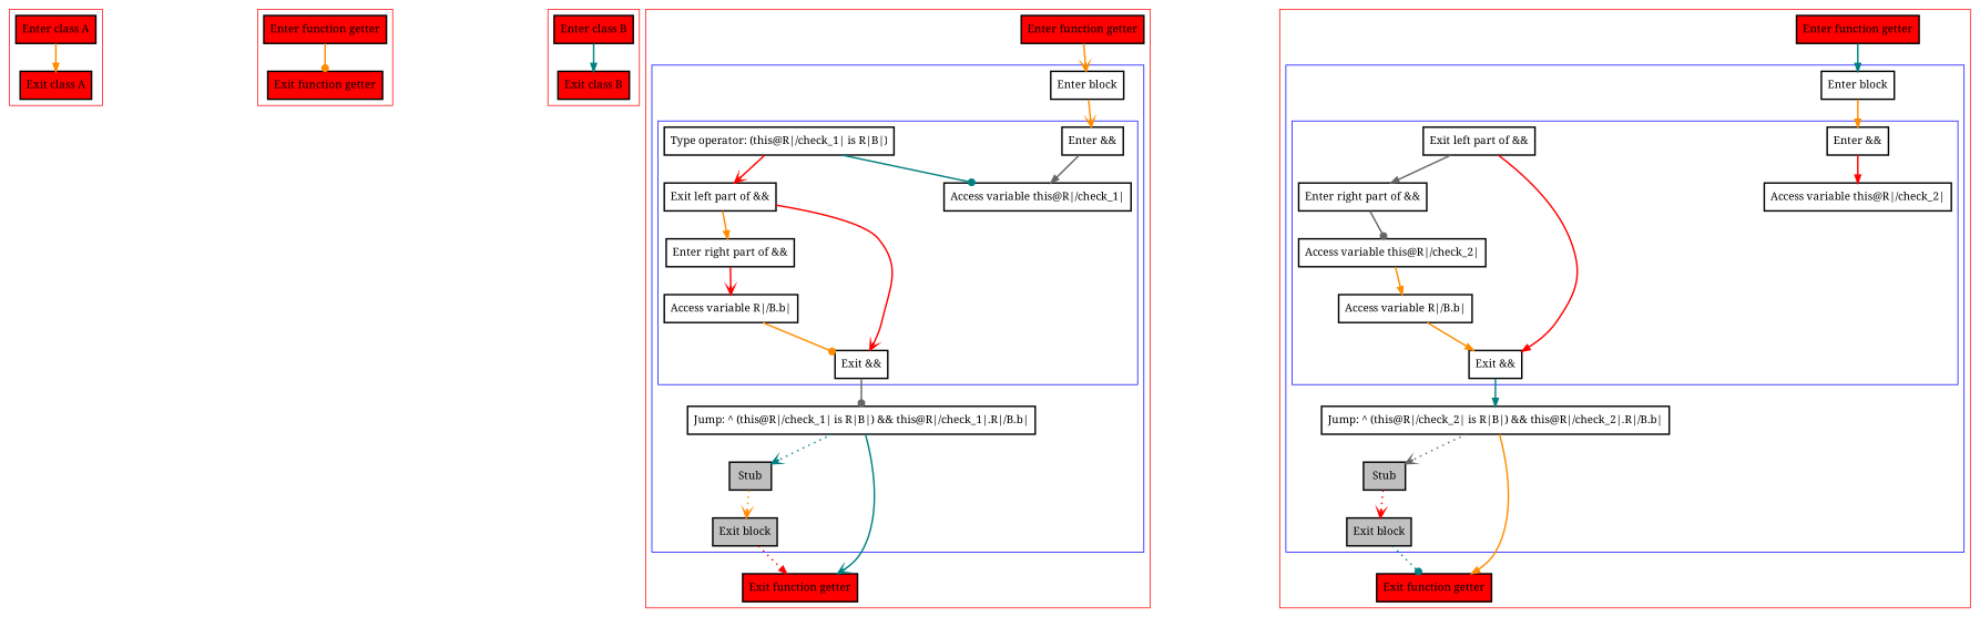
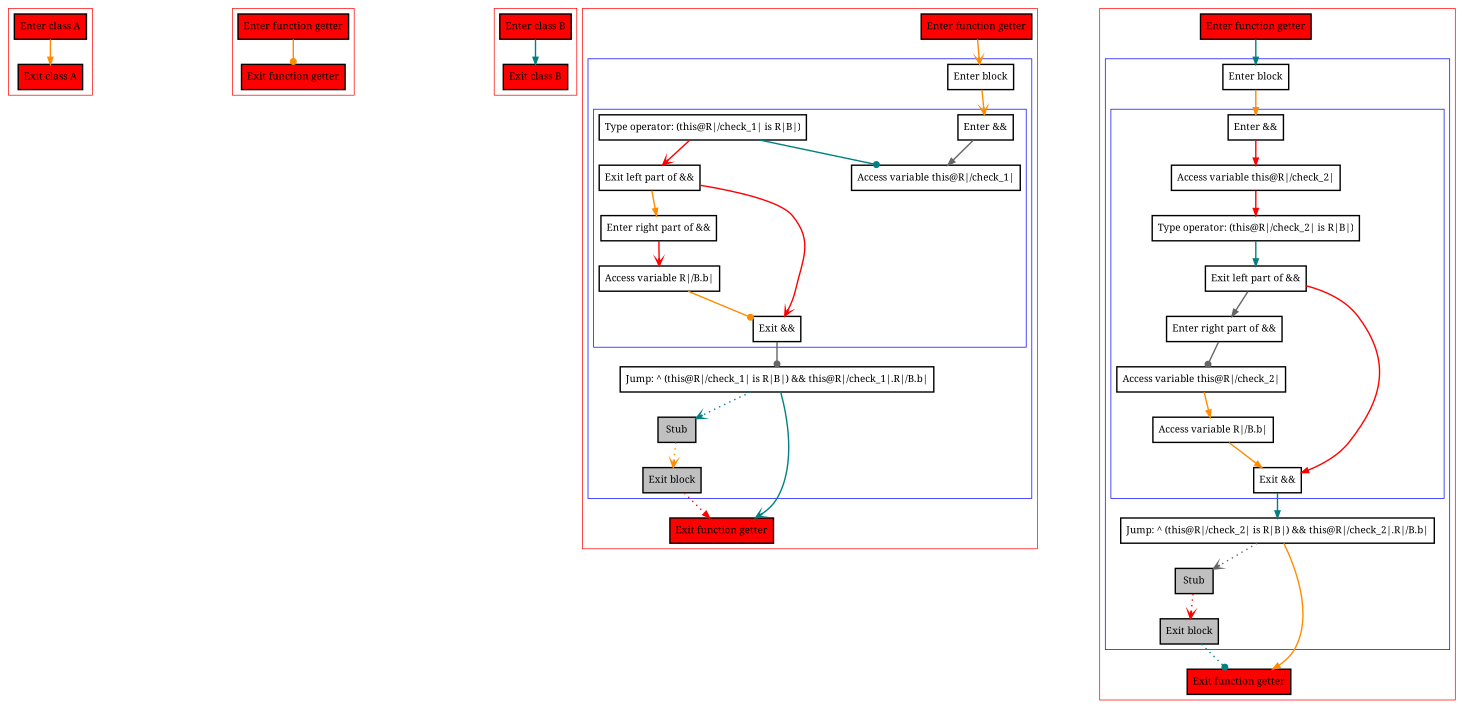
  digraph {
    fontname="Noto Serif"
    nodesep=3
    node [fontname="Noto Serif" penwidth=2 shape=box]
    edge [arrowhead=normal color=darkorange fontname="Noto Serif" penwidth=2]
    n1 [fillcolor=red label="Enter class A" style=filled]
    n2 [fillcolor=red label="Exit class A" style=filled]
    n3 [fillcolor=red label="Enter function getter" style=filled]
    n4 [fillcolor=red label="Exit function getter" style=filled]
    n5 [fillcolor=red label="Enter class B" style=filled]
    n6 [fillcolor=red label="Exit class B" style=filled]
    n7 [label="Enter &&"]
    n8 [label="Access variable this@R|/check_1|"]
    n9 [label="Type operator: (this@R|/check_1| is R|B|)"]
    n10 [label="Exit left part of &&"]
    n11 [label="Enter right part of &&"]
    n12 [label="Access variable R|/B.b|"]
    n13 [label="Exit &&"]
    n14 [label="Enter block"]
    n15 [label="Jump: ^ (this@R|/check_1| is R|B|) && this@R|/check_1|.R|/B.b|"]
    n16 [fillcolor=gray label=Stub style=filled]
    n17 [fillcolor=gray label="Exit block" style=filled]
    n18 [fillcolor=red label="Enter function getter" style=filled]
    n19 [fillcolor=red label="Exit function getter" style=filled]
    n20 [label="Enter &&"]
    n21 [label="Access variable this@R|/check_2|"]
+   n22 [label="Type operator: (this@R|/check_2| is R|B|)"]
    n23 [label="Exit left part of &&"]
    n24 [label="Enter right part of &&"]
    n25 [label="Access variable this@R|/check_2|"]
    n26 [label="Access variable R|/B.b|"]
    n27 [label="Exit &&"]
    n28 [label="Enter block"]
    n29 [label="Jump: ^ (this@R|/check_2| is R|B|) && this@R|/check_2|.R|/B.b|"]
    n30 [fillcolor=gray label=Stub style=filled]
    n31 [fillcolor=gray label="Exit block" style=filled]
    n32 [fillcolor=red label="Enter function getter" style=filled]
    n33 [fillcolor=red label="Exit function getter" style=filled]
    subgraph cluster_1 {
      color=red
      n1
      n2
    }
    subgraph cluster_2 {
      color=red
      n3
      n4
    }
    subgraph cluster_3 {
      color=red
      n5
      n6
    }
    subgraph cluster_4 {
      color=red
      n18
      n19
      subgraph cluster_5 {
        color=blue
        n14
        n15
        n16
        n17
        subgraph cluster_6 {
          color=blue
          n7
          n8
          n9
          n10
          n11
          n12
          n13
        }
      }
    }
    subgraph cluster_7 {
      color=red
      n32
      n33
      subgraph cluster_8 {
        color=blue
        n28
        n29
        n30
        n31
        subgraph cluster_9 {
          color=blue
          n20
          n21
+         n22
          n23
          n24
          n25
          n26
          n27
        }
      }
    }
    n1 -> n2
    n3 -> n4 [arrowhead=dot]
    n5 -> n6 [color=teal]
    n7 -> n8 [color=gray40]
    n9 -> n8 [arrowhead=dot color=teal]
    n9 -> n10 [arrowhead=vee color=red]
    n10 -> n11
    n10 -> n13 [arrowhead=vee color=red]
    n11 -> n12 [arrowhead=vee color=red]
    n12 -> n13 [arrowhead=dot]
    n13 -> n15 [arrowhead=dot color=gray40]
    n14 -> n7 [arrowhead=vee]
    n15 -> n16 [arrowhead=vee color=teal style=dotted]
    n15 -> n19 [arrowhead=vee color=teal]
    n16 -> n17 [arrowhead=vee style=dotted]
    n17 -> n19 [color=red style=dotted]
    n18 -> n14 [arrowhead=vee]
    n20 -> n21 [color=red]
+   n21 -> n22 [color=red]
+   n22 -> n23 [color=teal]
    n23 -> n24 [color=gray40]
    n23 -> n27 [color=red]
    n24 -> n25 [arrowhead=dot color=gray40]
    n25 -> n26
    n26 -> n27
    n27 -> n29 [color=teal]
    n28 -> n20
    n29 -> n30 [arrowhead=vee color=gray40 style=dotted]
    n29 -> n33
    n30 -> n31 [arrowhead=vee color=red style=dotted]
    n31 -> n33 [arrowhead=dot color=teal style=dotted]
    n32 -> n28 [color=teal]
  }
